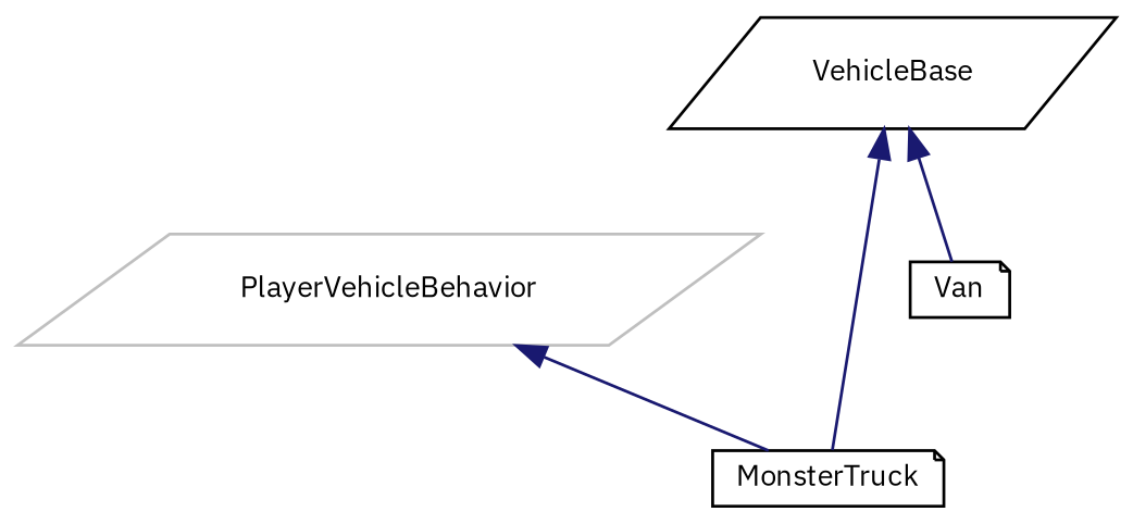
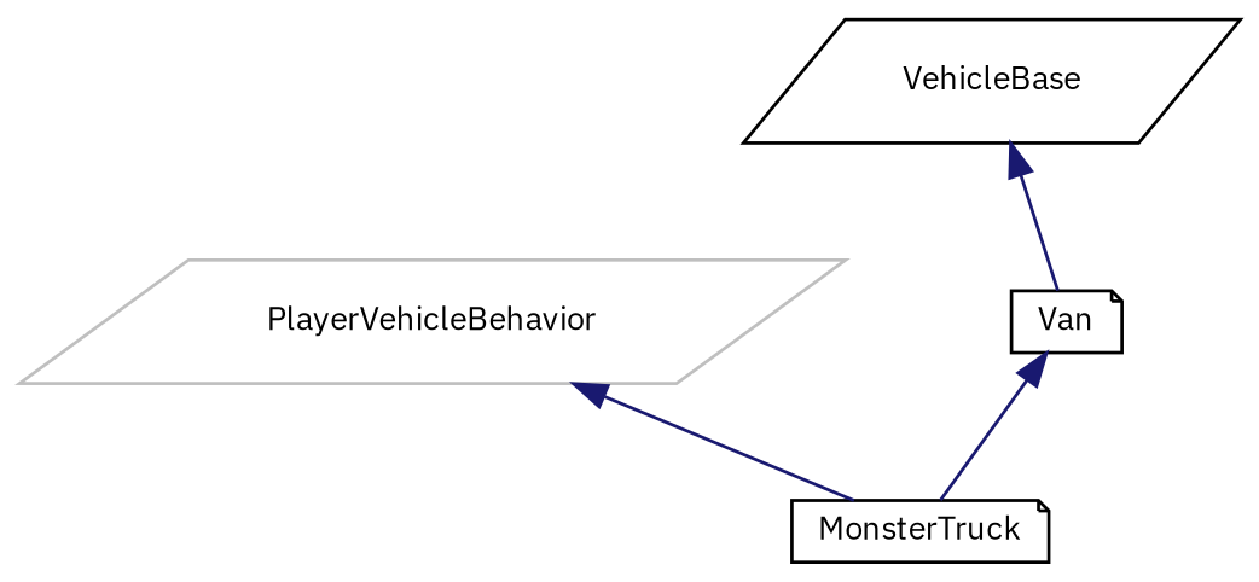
  digraph {
    fontname="IBM Plex Sans"
    rankdir=TB
    node [color=black fillcolor=white fontname="IBM Plex Sans" fontsize=10 shape=parallelogram style=filled]
    edge [color=midnightblue dir=back fontname="IBM Plex Sans" fontsize=10 labelfontname=Helvetica labelfontsize=10 style=solid]
    n1 [color=grey75 height=0.2 label=PlayerVehicleBehavior width=0.4]
    n2 [height=0.2 label=MonsterTruck shape=note width=0.4]
    n3 [height=0.2 label=VehicleBase width=0.4]
    n4 [height=0.2 label=Van shape=note width=0.4]
    n1 -> n2
-   n3 -> n2
+   n4 -> n2
    n3 -> n4
  }
